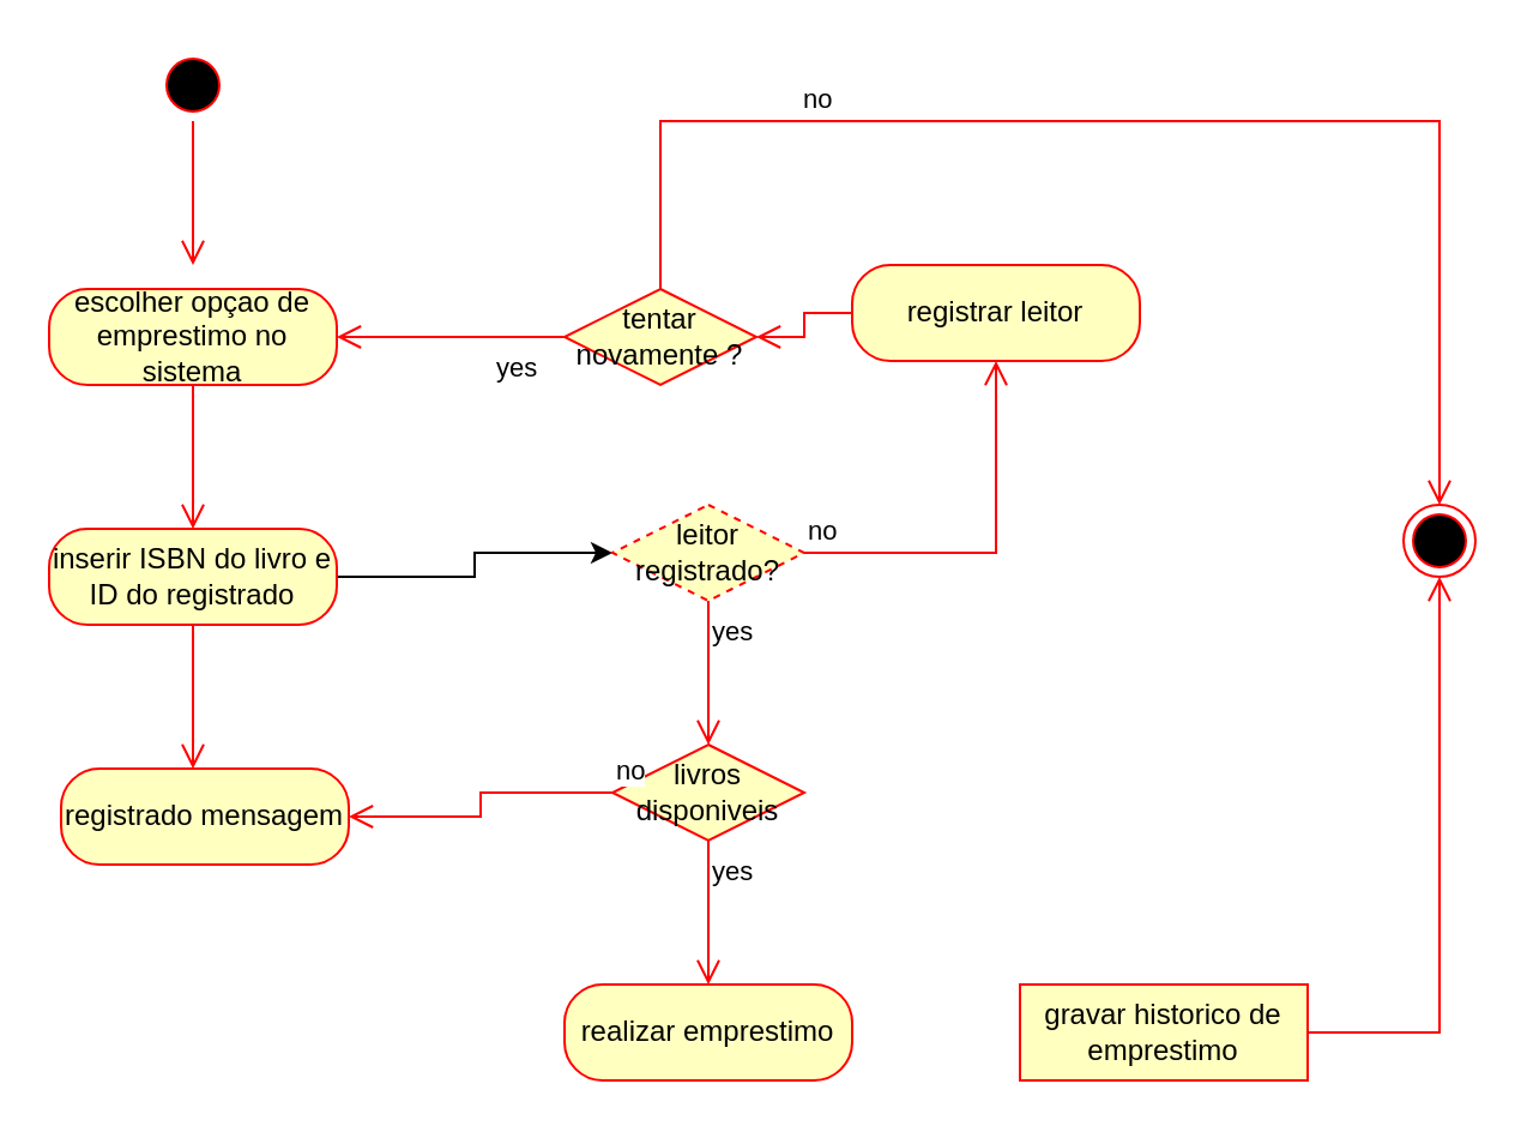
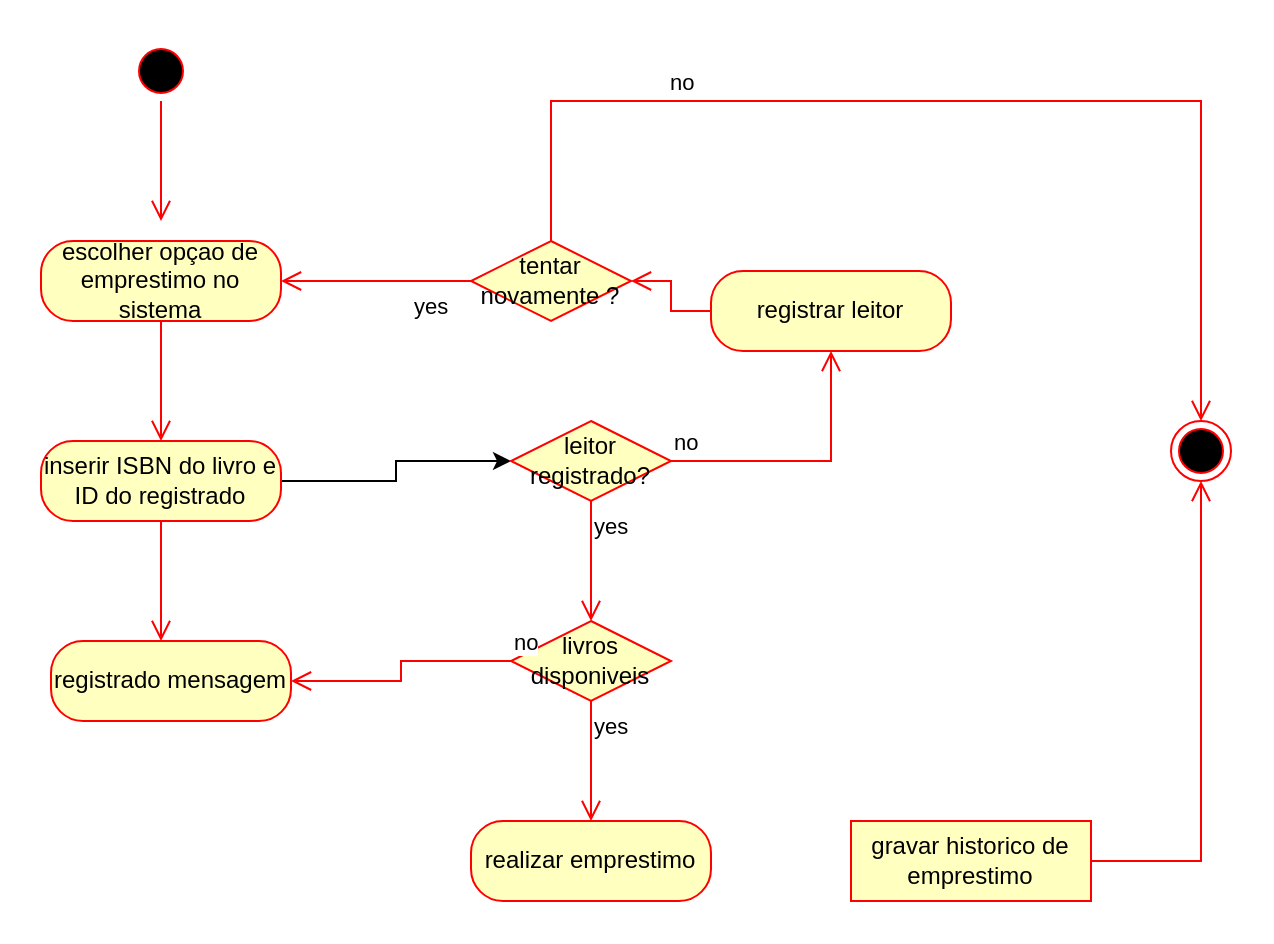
  <mxCell id="0" />
  <mxCell id="1" parent="0" />
  <mxCell id="2" value="" style="ellipse;html=1;shape=startState;fillColor=#000000;strokeColor=#ff0000;" vertex="1" parent="1"><mxGeometry x="65" y="20" width="30" height="30" as="geometry" /></mxCell>
  <mxCell id="3" value="" style="edgeStyle=orthogonalEdgeStyle;html=1;verticalAlign=bottom;endArrow=open;endSize=8;strokeColor=#ff0000;rounded=0;" edge="1" source="2" parent="1"><mxGeometry relative="1" as="geometry"><mxPoint x="80" y="110" as="targetPoint" /></mxGeometry></mxCell>
  <mxCell id="4" value="escolher opçao de emprestimo no sistema" style="rounded=1;whiteSpace=wrap;html=1;arcSize=40;fontColor=#000000;fillColor=#ffffc0;strokeColor=#ff0000;" vertex="1" parent="1"><mxGeometry x="20" y="120" width="120" height="40" as="geometry" /></mxCell>
  <mxCell id="5" value="" style="edgeStyle=orthogonalEdgeStyle;html=1;verticalAlign=bottom;endArrow=open;endSize=8;strokeColor=#ff0000;rounded=0;" edge="1" source="4" parent="1"><mxGeometry relative="1" as="geometry"><mxPoint x="80" y="220" as="targetPoint" /></mxGeometry></mxCell>
  <mxCell id="6" style="edgeStyle=orthogonalEdgeStyle;rounded=0;orthogonalLoop=1;jettySize=auto;html=1;exitX=1;exitY=0.5;exitDx=0;exitDy=0;" edge="1" parent="1" source="7" target="14"><mxGeometry relative="1" as="geometry" /></mxCell>
  <mxCell id="7" value="inserir ISBN do livro e ID do registrado" style="rounded=1;whiteSpace=wrap;html=1;arcSize=40;fontColor=#000000;fillColor=#ffffc0;strokeColor=#ff0000;" vertex="1" parent="1"><mxGeometry x="20" y="220" width="120" height="40" as="geometry" /></mxCell>
  <mxCell id="8" value="" style="edgeStyle=orthogonalEdgeStyle;html=1;verticalAlign=bottom;endArrow=open;endSize=8;strokeColor=#ff0000;rounded=0;" edge="1" source="7" parent="1"><mxGeometry relative="1" as="geometry"><mxPoint x="80" y="320" as="targetPoint" /></mxGeometry></mxCell>
  <mxCell id="9" value="tentar novamente ?" style="rhombus;whiteSpace=wrap;html=1;fontColor=#000000;fillColor=#ffffc0;strokeColor=#ff0000;" vertex="1" parent="1"><mxGeometry x="235" y="120" width="80" height="40" as="geometry" /></mxCell>
  <mxCell id="10" value="no" style="edgeStyle=orthogonalEdgeStyle;html=1;align=left;verticalAlign=bottom;endArrow=open;endSize=8;strokeColor=#ff0000;rounded=0;entryX=0.5;entryY=0;entryDx=0;entryDy=0;" edge="1" source="9" parent="1" target="24"><mxGeometry x="-0.54" relative="1" as="geometry"><mxPoint x="295" y="10" as="targetPoint" /><Array as="points"><mxPoint x="275" y="50" /><mxPoint x="600" y="50" /></Array><mxPoint as="offset" /></mxGeometry></mxCell>
  <mxCell id="11" value="yes" style="edgeStyle=orthogonalEdgeStyle;html=1;align=left;verticalAlign=top;endArrow=open;endSize=8;strokeColor=#ff0000;rounded=0;entryX=1;entryY=0.5;entryDx=0;entryDy=0;" edge="1" source="9" parent="1" target="4"><mxGeometry x="-0.368" relative="1" as="geometry"><mxPoint x="275" y="220" as="targetPoint" /><mxPoint as="offset" /></mxGeometry></mxCell>
- <mxCell id="12" value="registrar leitor" style="rounded=1;whiteSpace=wrap;html=1;arcSize=40;fontColor=#000000;fillColor=#ffffc0;strokeColor=#ff0000;" vertex="1" parent="1"><mxGeometry x="355" y="110" width="120" height="40" as="geometry" /></mxCell>
+ <mxCell id="12" value="registrar leitor" style="rounded=1;whiteSpace=wrap;html=1;arcSize=40;fontColor=#000000;fillColor=#ffffc0;strokeColor=#ff0000;" vertex="1" parent="1"><mxGeometry x="355" y="135" width="120" height="40" as="geometry" /></mxCell>
  <mxCell id="13" value="" style="edgeStyle=orthogonalEdgeStyle;html=1;verticalAlign=bottom;endArrow=open;endSize=8;strokeColor=#ff0000;rounded=0;entryX=1;entryY=0.5;entryDx=0;entryDy=0;" edge="1" source="12" parent="1" target="9"><mxGeometry relative="1" as="geometry"><mxPoint x="415" y="210" as="targetPoint" /></mxGeometry></mxCell>
- <mxCell id="14" value="leitor registrado?" style="rhombus;whiteSpace=wrap;html=1;fontColor=#000000;fillColor=#ffffc0;strokeColor=#ff0000;dashed=1;" vertex="1" parent="1"><mxGeometry x="255" y="210" width="80" height="40" as="geometry" /></mxCell>
+ <mxCell id="14" value="leitor registrado?" style="rhombus;whiteSpace=wrap;html=1;fontColor=#000000;fillColor=#ffffc0;strokeColor=#ff0000;" vertex="1" parent="1"><mxGeometry x="255" y="210" width="80" height="40" as="geometry" /></mxCell>
  <mxCell id="15" value="no" style="edgeStyle=orthogonalEdgeStyle;html=1;align=left;verticalAlign=bottom;endArrow=open;endSize=8;strokeColor=#ff0000;rounded=0;entryX=0.5;entryY=1;entryDx=0;entryDy=0;" edge="1" source="14" parent="1" target="12"><mxGeometry x="-1" relative="1" as="geometry"><mxPoint x="435" y="230" as="targetPoint" /></mxGeometry></mxCell>
  <mxCell id="16" value="yes" style="edgeStyle=orthogonalEdgeStyle;html=1;align=left;verticalAlign=top;endArrow=open;endSize=8;strokeColor=#ff0000;rounded=0;" edge="1" source="14" parent="1"><mxGeometry x="-1" relative="1" as="geometry"><mxPoint x="295" y="310" as="targetPoint" /></mxGeometry></mxCell>
  <mxCell id="17" value="registrado mensagem" style="rounded=1;whiteSpace=wrap;html=1;arcSize=40;fontColor=#000000;fillColor=#ffffc0;strokeColor=#ff0000;" vertex="1" parent="1"><mxGeometry x="25" y="320" width="120" height="40" as="geometry" /></mxCell>
  <mxCell id="18" value="livros disponiveis" style="rhombus;whiteSpace=wrap;html=1;fontColor=#000000;fillColor=#ffffc0;strokeColor=#ff0000;" vertex="1" parent="1"><mxGeometry x="255" y="310" width="80" height="40" as="geometry" /></mxCell>
  <mxCell id="19" value="no" style="edgeStyle=orthogonalEdgeStyle;html=1;align=left;verticalAlign=bottom;endArrow=open;endSize=8;strokeColor=#ff0000;rounded=0;" edge="1" source="18" parent="1" target="17"><mxGeometry x="-1" relative="1" as="geometry"><mxPoint x="435" y="330" as="targetPoint" /></mxGeometry></mxCell>
  <mxCell id="20" value="yes" style="edgeStyle=orthogonalEdgeStyle;html=1;align=left;verticalAlign=top;endArrow=open;endSize=8;strokeColor=#ff0000;rounded=0;" edge="1" source="18" parent="1"><mxGeometry x="-1" relative="1" as="geometry"><mxPoint x="295" y="410" as="targetPoint" /></mxGeometry></mxCell>
  <mxCell id="21" value="realizar emprestimo" style="rounded=1;whiteSpace=wrap;html=1;arcSize=40;fontColor=#000000;fillColor=#ffffc0;strokeColor=#ff0000;" vertex="1" parent="1"><mxGeometry x="235" y="410" width="120" height="40" as="geometry" /></mxCell>
  <mxCell id="22" value="gravar historico de emprestimo" style="whiteSpace=wrap;html=1;arcSize=40;fontColor=#000000;fillColor=#ffffc0;strokeColor=#ff0000;rounded=0;" vertex="1" parent="1"><mxGeometry x="425" y="410" width="120" height="40" as="geometry" /></mxCell>
  <mxCell id="23" value="" style="edgeStyle=orthogonalEdgeStyle;html=1;verticalAlign=bottom;endArrow=open;endSize=8;strokeColor=#ff0000;rounded=0;entryX=0.5;entryY=1;entryDx=0;entryDy=0;" edge="1" source="22" parent="1" target="24"><mxGeometry relative="1" as="geometry"><mxPoint x="485" y="510" as="targetPoint" /></mxGeometry></mxCell>
  <mxCell id="24" value="" style="ellipse;html=1;shape=endState;fillColor=#000000;strokeColor=#ff0000;" vertex="1" parent="1"><mxGeometry x="585" y="210" width="30" height="30" as="geometry" /></mxCell>
